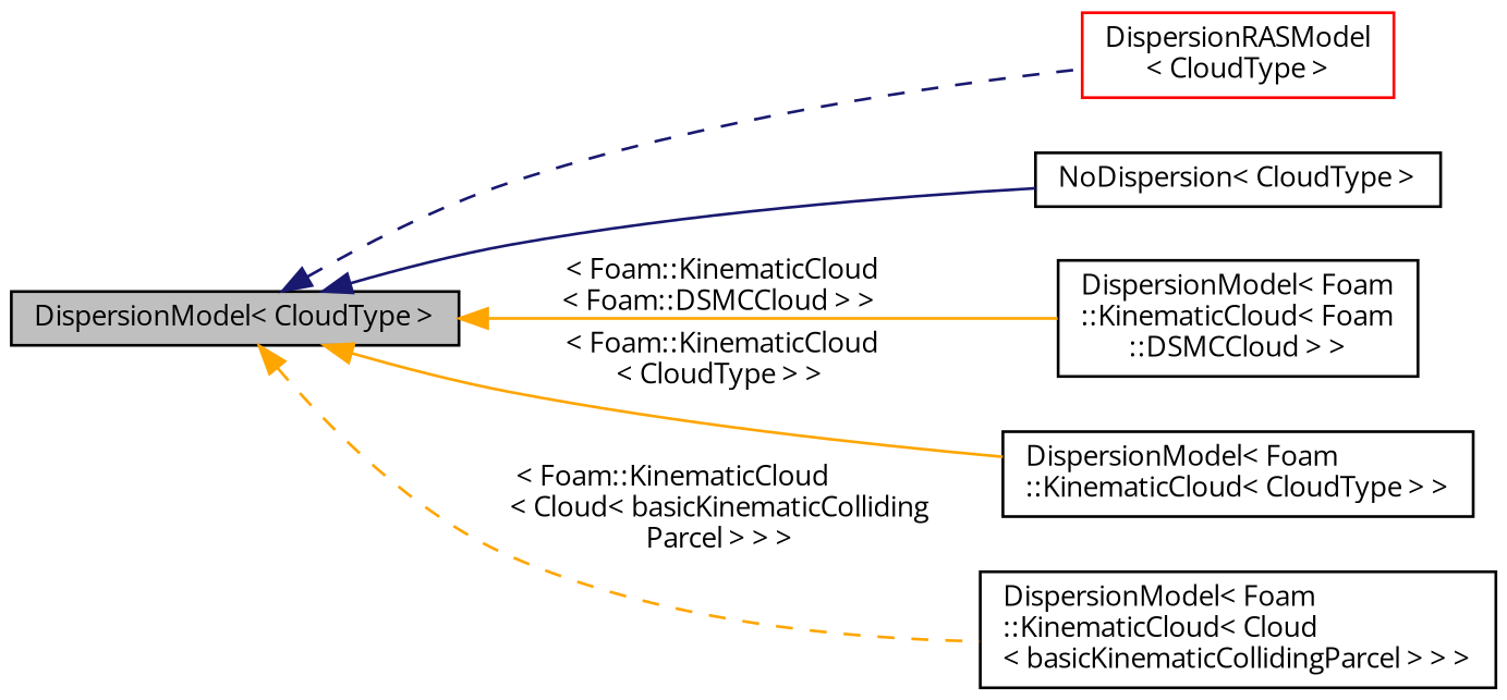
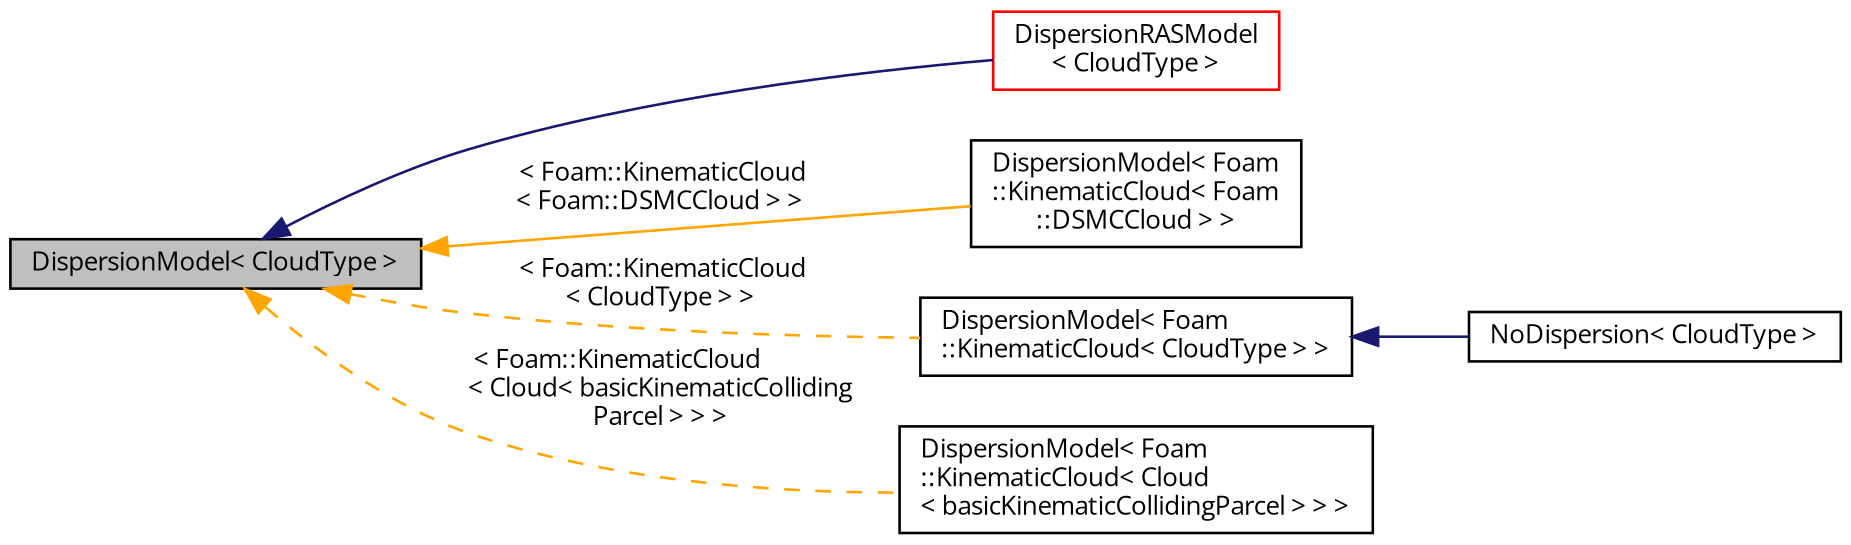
  digraph {
    fontname="Open Sans"
    rankdir=LR
    node [color=black fontname="Open Sans" fontsize=10 shape=record]
    edge [color=orange dir=back fontname="Open Sans" fontsize=10 labelfontname=Helvetica labelfontsize=10 style=solid]
    n1 [fillcolor=grey75 fontcolor=black height=0.2 label="DispersionModel\< CloudType \>" style=filled width=0.4]
    n2 [color=red height=0.2 label="DispersionRASModel\l\< CloudType \>" width=0.4]
    n3 [height=0.2 label="NoDispersion\< CloudType \>" width=0.4]
    n4 [height=0.2 label="DispersionModel\< Foam\l::KinematicCloud\< Foam\l::DSMCCloud \> \>" width=0.4]
    n5 [height=0.2 label="DispersionModel\< Foam\l::KinematicCloud\< CloudType \> \>" width=0.4]
    n6 [height=0.2 label="DispersionModel\< Foam\l::KinematicCloud\< Cloud\l\< basicKinematicCollidingParcel \> \> \>" width=0.4]
-   n1 -> n2 [color=midnightblue style=dashed]
-   n1 -> n3 [color=midnightblue]
+   n1 -> n2 [color=midnightblue]
+   n5 -> n3 [color=midnightblue]
    n1 -> n4 [label=" \< Foam::KinematicCloud\l\< Foam::DSMCCloud \> \>"]
-   n1 -> n5 [label=" \< Foam::KinematicCloud\l\< CloudType \> \>"]
+   n1 -> n5 [label=" \< Foam::KinematicCloud\l\< CloudType \> \>" style=dashed]
    n1 -> n6 [label=" \< Foam::KinematicCloud\l\< Cloud\< basicKinematicColliding\lParcel \> \> \>" style=dashed]
  }
